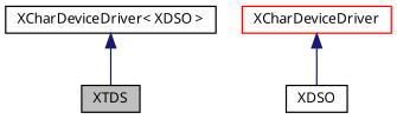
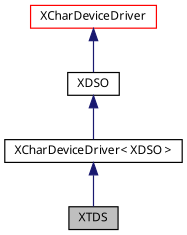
  digraph {
    node [color=black fillcolor=white fontname="FreeSans.ttf" fontsize=10 shape=record style=filled]
    edge [color=midnightblue dir=back fontname="FreeSans.ttf" fontsize=10 labelfontname="FreeSans.ttf" labelfontsize=10 style=solid]
    n1 [fillcolor=grey75 fontcolor=black height=0.2 label=XTDS width=0.4]
    n2 [height=0.2 label="XCharDeviceDriver\< XDSO \>" width=0.4]
    n3 [height=0.2 label=XDSO width=0.4]
    n4 [color=red height=0.2 label=XCharDeviceDriver width=0.4]
    n2 -> n1
+   n3 -> n2
    n4 -> n3
  }
